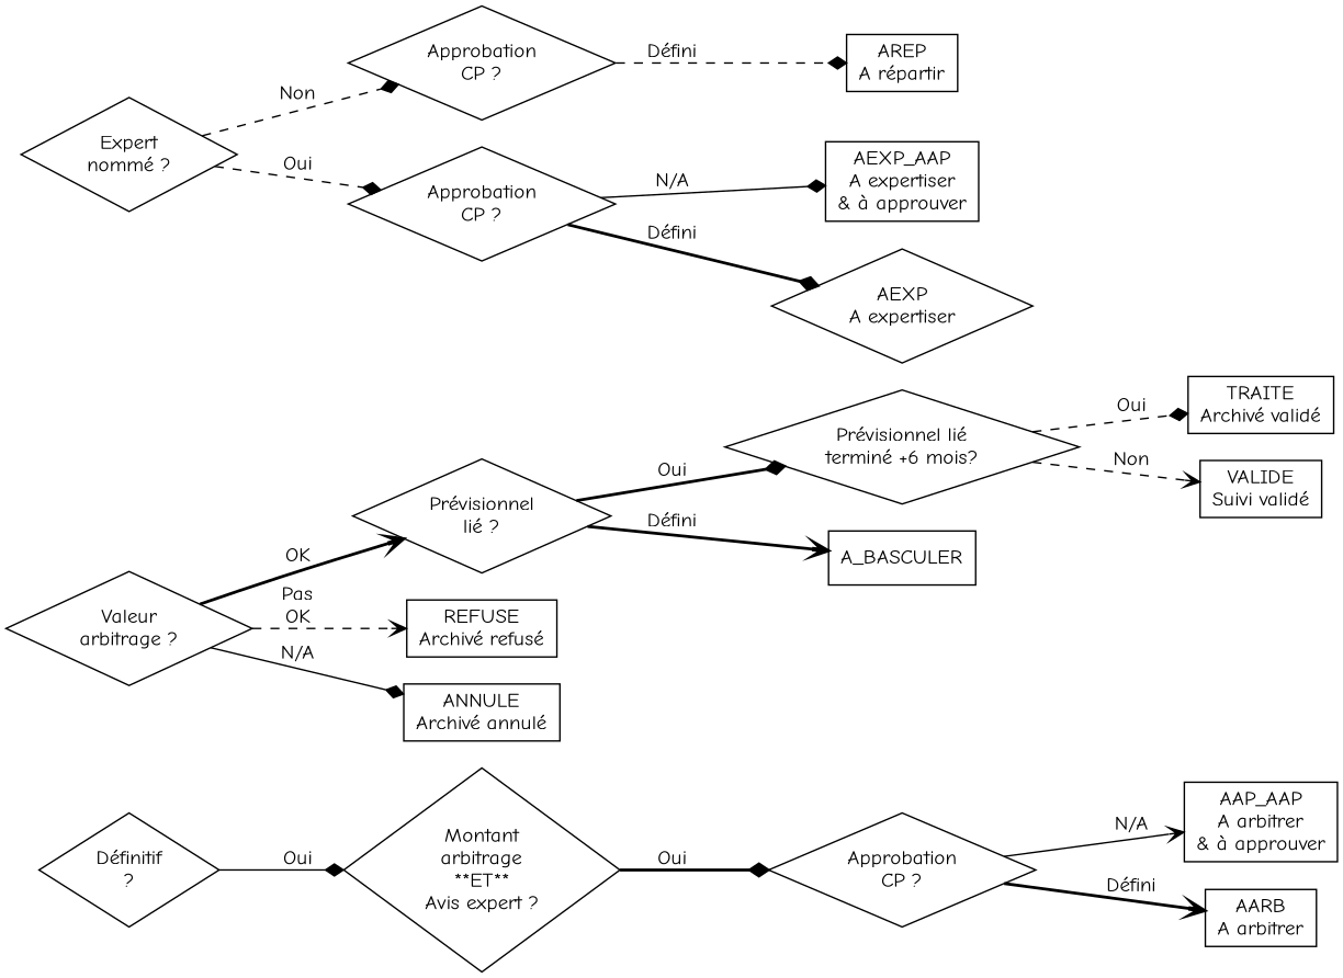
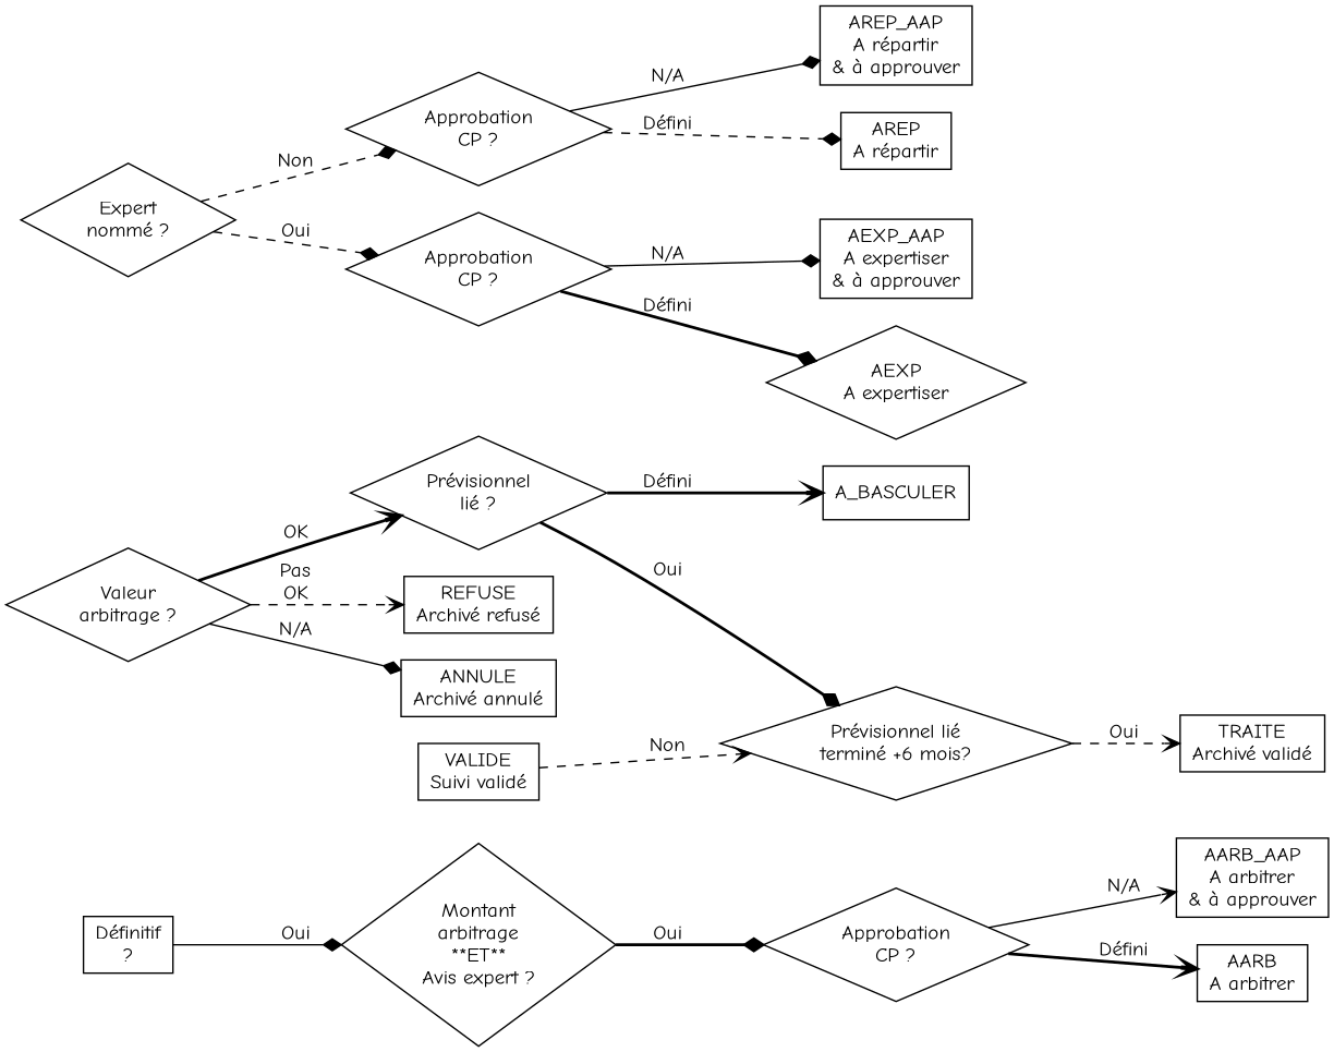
  digraph {
    fontname="Comic Neue"
    rankdir=LR
    node [fontname="Comic Neue" shape=diamond]
    edge [arrowhead=diamond fontname="Comic Neue" style=bold]
-   n1 [label="Définitif\n?"]
+   n1 [label="Définitif\n?" shape=box]
    n2 [label="Montant\narbitrage\n**ET**\nAvis expert ?"]
    n3 [label="Valeur\narbitrage ?"]
    n4 [label="Prévisionnel\nlié ?"]
    n5 [label="REFUSE\nArchivé refusé" shape=rect]
    n6 [label="ANNULE\nArchivé annulé" shape=rect]
    n7 [label="Approbation\nCP ?"]
    n8 [label="Prévisionnel lié\nterminé +6 mois?"]
    A_BASCULER [shape=rect]
    n10 [label="TRAITE\nArchivé validé" shape=rect]
    n11 [label="VALIDE\nSuivi validé" shape=rect]
-   n13 [label="AAP_AAP\nA arbitrer\n& à approuver" shape=box]
+   n12 [label="AREP_AAP\nA répartir\n& à approuver" shape=box]
+   n13 [label="AARB_AAP\nA arbitrer\n& à approuver" shape=box]
    n14 [label="AEXP_AAP\nA expertiser\n& à approuver" shape=box]
    n15 [label="AREP\nA répartir" shape=box]
    n16 [label="AARB\nA arbitrer" shape=box]
    n17 [label="AEXP\nA expertiser"]
    n18 [label="Approbation\nCP ?"]
    n19 [label="Approbation\nCP ?"]
    n20 [label="Expert\nnommé ?"]
    n1 -> n2 [label=Oui style=solid]
    n2 -> n7 [label=Oui]
    n3 -> n4 [arrowhead=vee label=OK]
    n3 -> n5 [arrowhead=vee label="Pas\nOK" style=dashed]
    n3 -> n6 [label="N/A" style=solid]
    n4 -> n8 [label=Oui]
    n4 -> A_BASCULER [arrowhead=vee label="Défini"]
    n7 -> n13 [arrowhead=vee label="N/A" style=solid]
    n7 -> n16 [arrowhead=vee label="Défini"]
-   n8 -> n10 [label=Oui style=dashed]
-   n8 -> n11 [arrowhead=vee label=Non style=dashed]
+   n8 -> n10 [arrowhead=vee label=Oui style=dashed]
+   n11 -> n8 [arrowhead=vee label=Non style=dashed]
+   n18 -> n12 [label="N/A" style=solid]
    n18 -> n15 [label="Défini" style=dashed]
    n19 -> n14 [label="N/A" style=solid]
    n19 -> n17 [label="Défini"]
    n20 -> n18 [label=Non style=dashed]
    n20 -> n19 [label=Oui style=dashed]
  }
